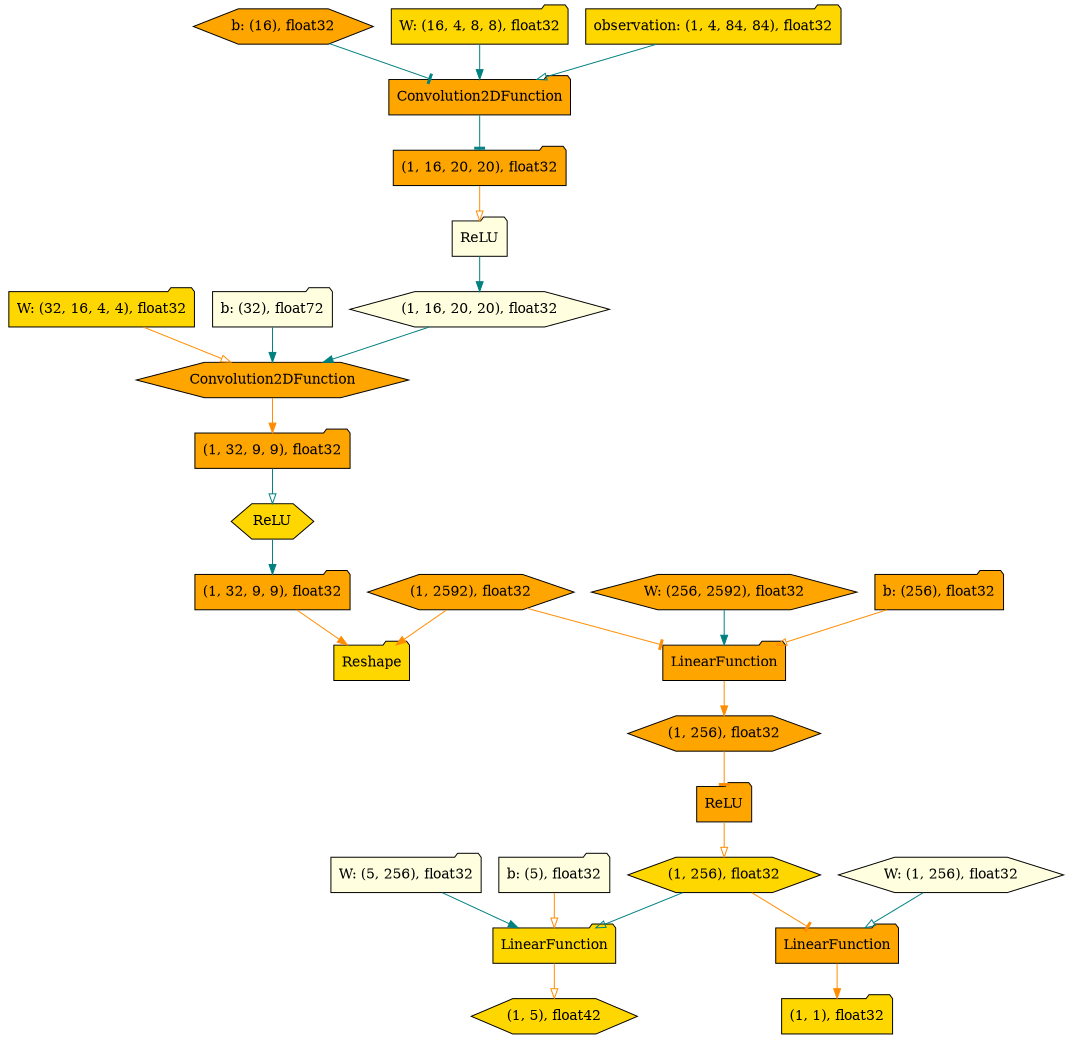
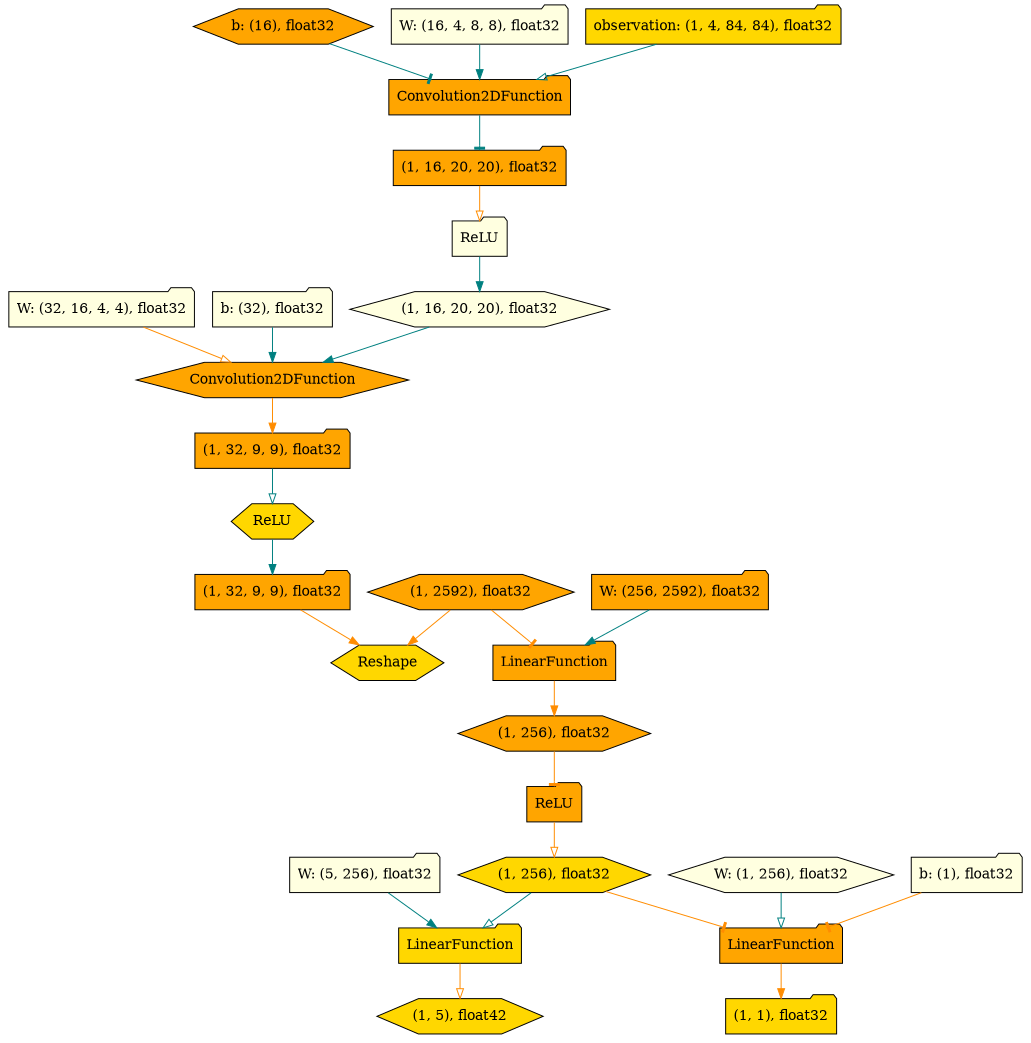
  digraph {
    rankdir=TB
    node [fillcolor=orange shape=folder style=filled]
    edge [arrowhead=normal color=darkorange]
    n1 [fillcolor=lightyellow label=ReLU]
    n2 [fillcolor=lightyellow label="(1, 16, 20, 20), float32" shape=hexagon]
    n3 [label=Convolution2DFunction shape=hexagon]
    n4 [fillcolor=gold label="(1, 1), float32"]
    n5 [label="(1, 32, 9, 9), float32"]
    n6 [fillcolor=gold label=ReLU shape=hexagon]
    n7 [fillcolor=lightyellow label="W: (5, 256), float32"]
    n8 [fillcolor=gold label=LinearFunction]
    n9 [fillcolor=gold label="(1, 5), float42" shape=hexagon]
    n10 [label="(1, 16, 20, 20), float32"]
    n11 [label="(1, 32, 9, 9), float32"]
-   n12 [fillcolor=gold label=Reshape]
-   n13 [fillcolor=gold label="W: (32, 16, 4, 4), float32"]
+   n12 [fillcolor=gold label=Reshape shape=hexagon]
+   n13 [fillcolor=lightyellow label="W: (32, 16, 4, 4), float32"]
    n14 [label="(1, 2592), float32" shape=hexagon]
    n15 [label=LinearFunction]
    n16 [label="b: (16), float32" shape=hexagon]
    n17 [label=Convolution2DFunction]
-   n18 [fillcolor=lightyellow label="b: (32), float72"]
-   n19 [fillcolor=lightyellow label="b: (5), float32"]
-   n20 [label="W: (256, 2592), float32" shape=hexagon]
+   n18 [fillcolor=lightyellow label="b: (32), float32"]
+   n20 [label="W: (256, 2592), float32"]
    n21 [label="(1, 256), float32" shape=hexagon]
-   n22 [fillcolor=gold label="W: (16, 4, 8, 8), float32"]
+   n22 [fillcolor=lightyellow label="W: (16, 4, 8, 8), float32"]
    n23 [fillcolor=lightyellow label="W: (1, 256), float32" shape=hexagon]
    n24 [label=LinearFunction]
    n25 [label=ReLU]
    n26 [fillcolor=gold label="(1, 256), float32" shape=hexagon]
-   n27 [label="b: (256), float32"]
+   n28 [fillcolor=lightyellow label="b: (1), float32"]
    n29 [fillcolor=gold label="observation: (1, 4, 84, 84), float32"]
    n1 -> n2 [color=teal]
    n2 -> n3 [color=teal]
    n3 -> n5
    n5 -> n6 [arrowhead=onormal color=teal]
    n6 -> n11 [color=teal]
    n7 -> n8 [color=teal]
    n8 -> n9 [arrowhead=onormal]
    n10 -> n1 [arrowhead=onormal]
    n11 -> n12
    n13 -> n3 [arrowhead=onormal]
    n14 -> n12
    n14 -> n15 [arrowhead=tee]
    n15 -> n21
    n16 -> n17 [arrowhead=tee color=teal]
    n17 -> n10 [arrowhead=tee color=teal]
    n18 -> n3 [color=teal]
-   n19 -> n8 [arrowhead=onormal]
    n20 -> n15 [color=teal]
    n21 -> n25 [arrowhead=tee]
    n22 -> n17 [color=teal]
    n23 -> n24 [arrowhead=onormal color=teal]
    n24 -> n4
    n25 -> n26 [arrowhead=onormal]
    n26 -> n8 [arrowhead=onormal color=teal]
    n26 -> n24 [arrowhead=tee]
-   n27 -> n15 [arrowhead=onormal]
+   n28 -> n24 [arrowhead=tee]
    n29 -> n17 [arrowhead=onormal color=teal]
  }
